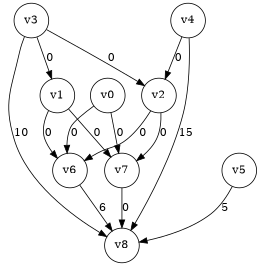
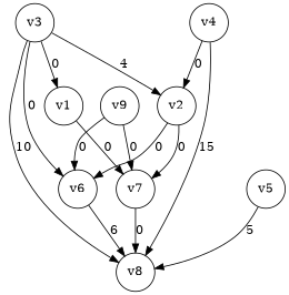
  digraph {
    node [shape=circle]
-   n1 [label=v0]
+   n1 [label=v9]
    n2 [label=v6]
    n3 [label=v7]
    n4 [label=v8]
    n5 [label=v1]
    n6 [label=v2]
    n7 [label=v3]
    n8 [label=v4]
    n9 [label=v5]
    n1 -> n2 [label=0]
    n1 -> n3 [label=0]
    n2 -> n4 [label=6]
    n3 -> n4 [label=0]
-   n5 -> n2 [label=0]
+   n7 -> n2 [label=0]
    n5 -> n3 [label=0]
    n6 -> n2 [label=0]
    n6 -> n3 [label=0]
    n7 -> n4 [label=10]
    n7 -> n5 [label=0]
-   n7 -> n6 [label=0]
+   n7 -> n6 [label=4]
    n8 -> n4 [label=15]
    n8 -> n6 [label=0]
    n9 -> n4 [label=5]
  }
